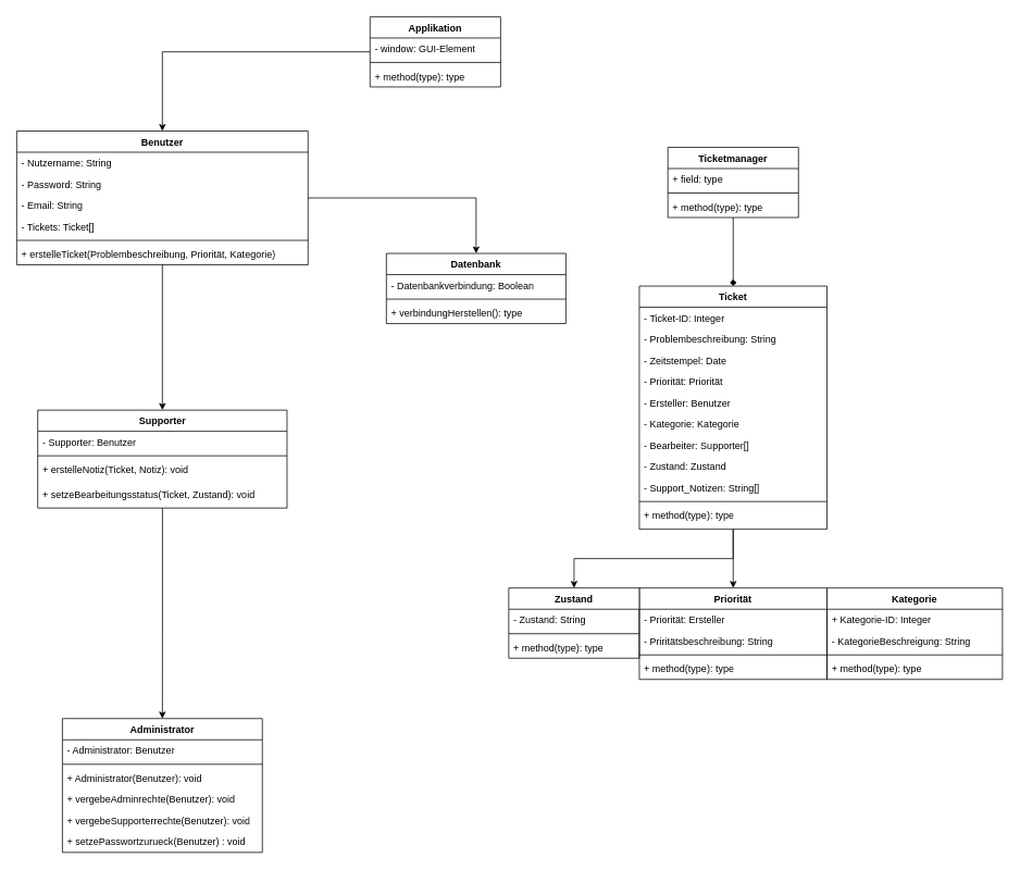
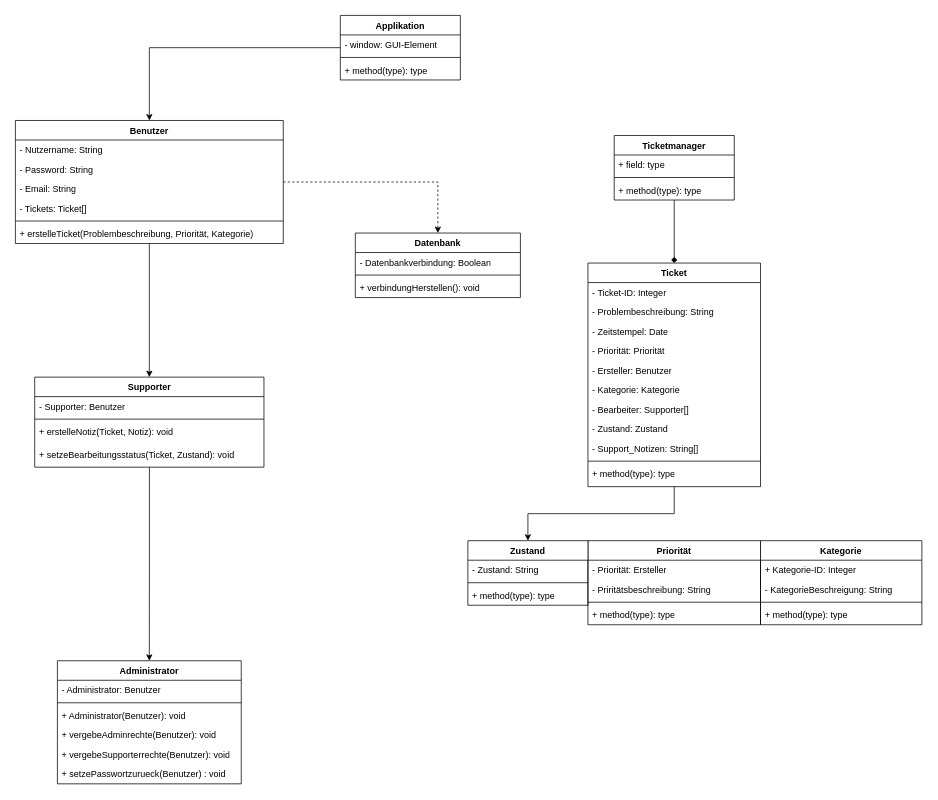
  <mxCell id="0" />
  <mxCell id="1" parent="0" />
  <mxCell id="2" style="edgeStyle=orthogonalEdgeStyle;rounded=0;orthogonalLoop=1;jettySize=auto;html=1;entryX=0.5;entryY=0;entryDx=0;entryDy=0;" parent="1" source="4" target="47" edge="1"><mxGeometry relative="1" as="geometry" /></mxCell>
- <mxCell id="3" style="edgeStyle=orthogonalEdgeStyle;rounded=0;orthogonalLoop=1;jettySize=auto;html=1;entryX=0.5;entryY=0;entryDx=0;entryDy=0;" parent="1" source="4" target="42" edge="1"><mxGeometry relative="1" as="geometry" /></mxCell>
  <mxCell id="4" value="Ticket&lt;div&gt;&lt;br&gt;&lt;/div&gt;" style="swimlane;fontStyle=1;align=center;verticalAlign=top;childLayout=stackLayout;horizontal=1;startSize=26;horizontalStack=0;resizeParent=1;resizeParentMax=0;resizeLast=0;collapsible=1;marginBottom=0;whiteSpace=wrap;html=1;" parent="1" vertex="1"><mxGeometry x="783" y="350" width="230" height="298" as="geometry" /></mxCell>
  <mxCell id="5" value="- Ticket-ID: Integer" style="text;strokeColor=none;fillColor=none;align=left;verticalAlign=top;spacingLeft=4;spacingRight=4;overflow=hidden;rotatable=0;points=[[0,0.5],[1,0.5]];portConstraint=eastwest;whiteSpace=wrap;html=1;" parent="4" vertex="1"><mxGeometry y="26" width="230" height="26" as="geometry" /></mxCell>
  <mxCell id="6" value="- Problembeschreibung: String" style="text;strokeColor=none;fillColor=none;align=left;verticalAlign=top;spacingLeft=4;spacingRight=4;overflow=hidden;rotatable=0;points=[[0,0.5],[1,0.5]];portConstraint=eastwest;whiteSpace=wrap;html=1;" parent="4" vertex="1"><mxGeometry y="52" width="230" height="26" as="geometry" /></mxCell>
  <mxCell id="7" value="- Zeitstempel: Date" style="text;strokeColor=none;fillColor=none;align=left;verticalAlign=top;spacingLeft=4;spacingRight=4;overflow=hidden;rotatable=0;points=[[0,0.5],[1,0.5]];portConstraint=eastwest;whiteSpace=wrap;html=1;" parent="4" vertex="1"><mxGeometry y="78" width="230" height="26" as="geometry" /></mxCell>
  <mxCell id="8" value="- Priorität: Priorität" style="text;strokeColor=none;fillColor=none;align=left;verticalAlign=top;spacingLeft=4;spacingRight=4;overflow=hidden;rotatable=0;points=[[0,0.5],[1,0.5]];portConstraint=eastwest;whiteSpace=wrap;html=1;" parent="4" vertex="1"><mxGeometry y="104" width="230" height="26" as="geometry" /></mxCell>
  <mxCell id="9" value="- Ersteller: Benutzer" style="text;strokeColor=none;fillColor=none;align=left;verticalAlign=top;spacingLeft=4;spacingRight=4;overflow=hidden;rotatable=0;points=[[0,0.5],[1,0.5]];portConstraint=eastwest;whiteSpace=wrap;html=1;" parent="4" vertex="1"><mxGeometry y="130" width="230" height="26" as="geometry" /></mxCell>
  <mxCell id="10" value="- Kategorie: Kategorie" style="text;strokeColor=none;fillColor=none;align=left;verticalAlign=top;spacingLeft=4;spacingRight=4;overflow=hidden;rotatable=0;points=[[0,0.5],[1,0.5]];portConstraint=eastwest;whiteSpace=wrap;html=1;" parent="4" vertex="1"><mxGeometry y="156" width="230" height="26" as="geometry" /></mxCell>
  <mxCell id="11" value="- Bearbeiter: Supporter[]" style="text;strokeColor=none;fillColor=none;align=left;verticalAlign=top;spacingLeft=4;spacingRight=4;overflow=hidden;rotatable=0;points=[[0,0.5],[1,0.5]];portConstraint=eastwest;whiteSpace=wrap;html=1;" parent="4" vertex="1"><mxGeometry y="182" width="230" height="26" as="geometry" /></mxCell>
  <mxCell id="12" value="- Zustand: Zustand" style="text;strokeColor=none;fillColor=none;align=left;verticalAlign=top;spacingLeft=4;spacingRight=4;overflow=hidden;rotatable=0;points=[[0,0.5],[1,0.5]];portConstraint=eastwest;whiteSpace=wrap;html=1;" parent="4" vertex="1"><mxGeometry y="208" width="230" height="26" as="geometry" /></mxCell>
  <mxCell id="13" value="- Support_Notizen: String[]" style="text;strokeColor=none;fillColor=none;align=left;verticalAlign=top;spacingLeft=4;spacingRight=4;overflow=hidden;rotatable=0;points=[[0,0.5],[1,0.5]];portConstraint=eastwest;whiteSpace=wrap;html=1;" parent="4" vertex="1"><mxGeometry y="234" width="230" height="26" as="geometry" /></mxCell>
  <mxCell id="14" value="" style="line;strokeWidth=1;fillColor=none;align=left;verticalAlign=middle;spacingTop=-1;spacingLeft=3;spacingRight=3;rotatable=0;labelPosition=right;points=[];portConstraint=eastwest;strokeColor=inherit;" parent="4" vertex="1"><mxGeometry y="260" width="230" height="8" as="geometry" /></mxCell>
  <mxCell id="15" value="+ method(type): type" style="text;strokeColor=none;fillColor=none;align=left;verticalAlign=top;spacingLeft=4;spacingRight=4;overflow=hidden;rotatable=0;points=[[0,0.5],[1,0.5]];portConstraint=eastwest;whiteSpace=wrap;html=1;" parent="4" vertex="1"><mxGeometry y="268" width="230" height="30" as="geometry" /></mxCell>
  <mxCell id="16" value="Datenbank" style="swimlane;fontStyle=1;align=center;verticalAlign=top;childLayout=stackLayout;horizontal=1;startSize=26;horizontalStack=0;resizeParent=1;resizeParentMax=0;resizeLast=0;collapsible=1;marginBottom=0;whiteSpace=wrap;html=1;" parent="1" vertex="1"><mxGeometry x="473" y="310" width="220" height="86" as="geometry" /></mxCell>
  <mxCell id="17" value="- Datenbankverbindung: Boolean" style="text;strokeColor=none;fillColor=none;align=left;verticalAlign=top;spacingLeft=4;spacingRight=4;overflow=hidden;rotatable=0;points=[[0,0.5],[1,0.5]];portConstraint=eastwest;whiteSpace=wrap;html=1;" parent="16" vertex="1"><mxGeometry y="26" width="220" height="26" as="geometry" /></mxCell>
  <mxCell id="18" value="" style="line;strokeWidth=1;fillColor=none;align=left;verticalAlign=middle;spacingTop=-1;spacingLeft=3;spacingRight=3;rotatable=0;labelPosition=right;points=[];portConstraint=eastwest;strokeColor=inherit;" parent="16" vertex="1"><mxGeometry y="52" width="220" height="8" as="geometry" /></mxCell>
- <mxCell id="19" value="+ verbindungHerstellen(): type" style="text;strokeColor=none;fillColor=none;align=left;verticalAlign=top;spacingLeft=4;spacingRight=4;overflow=hidden;rotatable=0;points=[[0,0.5],[1,0.5]];portConstraint=eastwest;whiteSpace=wrap;html=1;" parent="16" vertex="1"><mxGeometry y="60" width="220" height="26" as="geometry" /></mxCell>
+ <mxCell id="19" value="+ verbindungHerstellen(): void" style="text;strokeColor=none;fillColor=none;align=left;verticalAlign=top;spacingLeft=4;spacingRight=4;overflow=hidden;rotatable=0;points=[[0,0.5],[1,0.5]];portConstraint=eastwest;whiteSpace=wrap;html=1;" parent="16" vertex="1"><mxGeometry y="60" width="220" height="26" as="geometry" /></mxCell>
  <mxCell id="20" style="edgeStyle=orthogonalEdgeStyle;rounded=0;orthogonalLoop=1;jettySize=auto;html=1;entryX=0.5;entryY=0;entryDx=0;entryDy=0;" parent="1" source="22" target="30" edge="1"><mxGeometry relative="1" as="geometry" /></mxCell>
- <mxCell id="21" style="edgeStyle=orthogonalEdgeStyle;rounded=0;orthogonalLoop=1;jettySize=auto;html=1;entryX=0.5;entryY=0;entryDx=0;entryDy=0;" parent="1" source="22" target="16" edge="1"><mxGeometry relative="1" as="geometry" /></mxCell>
+ <mxCell id="21" style="edgeStyle=orthogonalEdgeStyle;rounded=0;orthogonalLoop=1;jettySize=auto;html=1;entryX=0.5;entryY=0;entryDx=0;entryDy=0;dashed=1;" parent="1" source="22" target="16" edge="1"><mxGeometry relative="1" as="geometry" /></mxCell>
  <mxCell id="22" value="Benutzer" style="swimlane;fontStyle=1;align=center;verticalAlign=top;childLayout=stackLayout;horizontal=1;startSize=26;horizontalStack=0;resizeParent=1;resizeParentMax=0;resizeLast=0;collapsible=1;marginBottom=0;whiteSpace=wrap;html=1;" parent="1" vertex="1"><mxGeometry x="20" y="160" width="357" height="164" as="geometry" /></mxCell>
  <mxCell id="23" value="- Nutzername: String" style="text;strokeColor=none;fillColor=none;align=left;verticalAlign=top;spacingLeft=4;spacingRight=4;overflow=hidden;rotatable=0;points=[[0,0.5],[1,0.5]];portConstraint=eastwest;whiteSpace=wrap;html=1;" parent="22" vertex="1"><mxGeometry y="26" width="357" height="26" as="geometry" /></mxCell>
  <mxCell id="24" value="- Password: String" style="text;strokeColor=none;fillColor=none;align=left;verticalAlign=top;spacingLeft=4;spacingRight=4;overflow=hidden;rotatable=0;points=[[0,0.5],[1,0.5]];portConstraint=eastwest;whiteSpace=wrap;html=1;" parent="22" vertex="1"><mxGeometry y="52" width="357" height="26" as="geometry" /></mxCell>
  <mxCell id="25" value="- Email: String" style="text;strokeColor=none;fillColor=none;align=left;verticalAlign=top;spacingLeft=4;spacingRight=4;overflow=hidden;rotatable=0;points=[[0,0.5],[1,0.5]];portConstraint=eastwest;whiteSpace=wrap;html=1;" parent="22" vertex="1"><mxGeometry y="78" width="357" height="26" as="geometry" /></mxCell>
  <mxCell id="26" value="- Tickets: Ticket[]" style="text;strokeColor=none;fillColor=none;align=left;verticalAlign=top;spacingLeft=4;spacingRight=4;overflow=hidden;rotatable=0;points=[[0,0.5],[1,0.5]];portConstraint=eastwest;whiteSpace=wrap;html=1;" parent="22" vertex="1"><mxGeometry y="104" width="357" height="26" as="geometry" /></mxCell>
  <mxCell id="27" value="" style="line;strokeWidth=1;fillColor=none;align=left;verticalAlign=middle;spacingTop=-1;spacingLeft=3;spacingRight=3;rotatable=0;labelPosition=right;points=[];portConstraint=eastwest;strokeColor=inherit;" parent="22" vertex="1"><mxGeometry y="130" width="357" height="8" as="geometry" /></mxCell>
  <mxCell id="28" value="+ erstelleTicket(Problembeschreibung, Priorität, Kategorie)" style="text;strokeColor=none;fillColor=none;align=left;verticalAlign=top;spacingLeft=4;spacingRight=4;overflow=hidden;rotatable=0;points=[[0,0.5],[1,0.5]];portConstraint=eastwest;whiteSpace=wrap;html=1;" parent="22" vertex="1"><mxGeometry y="138" width="357" height="26" as="geometry" /></mxCell>
  <mxCell id="29" style="edgeStyle=orthogonalEdgeStyle;rounded=0;orthogonalLoop=1;jettySize=auto;html=1;entryX=0.5;entryY=0;entryDx=0;entryDy=0;" parent="1" source="30" target="35" edge="1"><mxGeometry relative="1" as="geometry" /></mxCell>
  <mxCell id="30" value="Supporter" style="swimlane;fontStyle=1;align=center;verticalAlign=top;childLayout=stackLayout;horizontal=1;startSize=26;horizontalStack=0;resizeParent=1;resizeParentMax=0;resizeLast=0;collapsible=1;marginBottom=0;whiteSpace=wrap;html=1;" parent="1" vertex="1"><mxGeometry x="45.75" y="502" width="305.5" height="120" as="geometry" /></mxCell>
  <mxCell id="31" value="- Supporter: Benutzer" style="text;strokeColor=none;fillColor=none;align=left;verticalAlign=top;spacingLeft=4;spacingRight=4;overflow=hidden;rotatable=0;points=[[0,0.5],[1,0.5]];portConstraint=eastwest;whiteSpace=wrap;html=1;" parent="30" vertex="1"><mxGeometry y="26" width="305.5" height="26" as="geometry" /></mxCell>
  <mxCell id="32" value="" style="line;strokeWidth=1;fillColor=none;align=left;verticalAlign=middle;spacingTop=-1;spacingLeft=3;spacingRight=3;rotatable=0;labelPosition=right;points=[];portConstraint=eastwest;strokeColor=inherit;" parent="30" vertex="1"><mxGeometry y="52" width="305.5" height="8" as="geometry" /></mxCell>
  <mxCell id="33" value="+ erstelleNotiz(Ticket, Notiz): void" style="text;strokeColor=none;fillColor=none;align=left;verticalAlign=top;spacingLeft=4;spacingRight=4;overflow=hidden;rotatable=0;points=[[0,0.5],[1,0.5]];portConstraint=eastwest;whiteSpace=wrap;html=1;" parent="30" vertex="1"><mxGeometry y="60" width="305.5" height="30" as="geometry" /></mxCell>
  <mxCell id="34" value="+ setzeBearbeitungsstatus(Ticket, Zustand): void" style="text;strokeColor=none;fillColor=none;align=left;verticalAlign=top;spacingLeft=4;spacingRight=4;overflow=hidden;rotatable=0;points=[[0,0.5],[1,0.5]];portConstraint=eastwest;whiteSpace=wrap;html=1;" parent="30" vertex="1"><mxGeometry y="90" width="305.5" height="30" as="geometry" /></mxCell>
  <mxCell id="35" value="Administrator" style="swimlane;fontStyle=1;align=center;verticalAlign=top;childLayout=stackLayout;horizontal=1;startSize=26;horizontalStack=0;resizeParent=1;resizeParentMax=0;resizeLast=0;collapsible=1;marginBottom=0;whiteSpace=wrap;html=1;" parent="1" vertex="1"><mxGeometry x="76" y="880" width="245" height="164" as="geometry" /></mxCell>
  <mxCell id="36" value="- Administrator: Benutzer" style="text;strokeColor=none;fillColor=none;align=left;verticalAlign=top;spacingLeft=4;spacingRight=4;overflow=hidden;rotatable=0;points=[[0,0.5],[1,0.5]];portConstraint=eastwest;whiteSpace=wrap;html=1;" parent="35" vertex="1"><mxGeometry y="26" width="245" height="26" as="geometry" /></mxCell>
  <mxCell id="37" value="" style="line;strokeWidth=1;fillColor=none;align=left;verticalAlign=middle;spacingTop=-1;spacingLeft=3;spacingRight=3;rotatable=0;labelPosition=right;points=[];portConstraint=eastwest;strokeColor=inherit;" parent="35" vertex="1"><mxGeometry y="52" width="245" height="8" as="geometry" /></mxCell>
  <mxCell id="38" value="+ Administrator(Benutzer): void" style="text;strokeColor=none;fillColor=none;align=left;verticalAlign=top;spacingLeft=4;spacingRight=4;overflow=hidden;rotatable=0;points=[[0,0.5],[1,0.5]];portConstraint=eastwest;whiteSpace=wrap;html=1;" parent="35" vertex="1"><mxGeometry y="60" width="245" height="26" as="geometry" /></mxCell>
  <mxCell id="39" value="+ vergebeAdminrechte(Benutzer): void" style="text;strokeColor=none;fillColor=none;align=left;verticalAlign=top;spacingLeft=4;spacingRight=4;overflow=hidden;rotatable=0;points=[[0,0.5],[1,0.5]];portConstraint=eastwest;whiteSpace=wrap;html=1;" parent="35" vertex="1"><mxGeometry y="86" width="245" height="26" as="geometry" /></mxCell>
  <mxCell id="40" value="+ vergebeSupporterrechte(Benutzer): void" style="text;strokeColor=none;fillColor=none;align=left;verticalAlign=top;spacingLeft=4;spacingRight=4;overflow=hidden;rotatable=0;points=[[0,0.5],[1,0.5]];portConstraint=eastwest;whiteSpace=wrap;html=1;" parent="35" vertex="1"><mxGeometry y="112" width="245" height="26" as="geometry" /></mxCell>
  <mxCell id="41" value="+ setzePasswortzurueck(Benutzer) : void" style="text;strokeColor=none;fillColor=none;align=left;verticalAlign=top;spacingLeft=4;spacingRight=4;overflow=hidden;rotatable=0;points=[[0,0.5],[1,0.5]];portConstraint=eastwest;whiteSpace=wrap;html=1;" parent="35" vertex="1"><mxGeometry y="138" width="245" height="26" as="geometry" /></mxCell>
  <mxCell id="42" value="Priorität" style="swimlane;fontStyle=1;align=center;verticalAlign=top;childLayout=stackLayout;horizontal=1;startSize=26;horizontalStack=0;resizeParent=1;resizeParentMax=0;resizeLast=0;collapsible=1;marginBottom=0;whiteSpace=wrap;html=1;" parent="1" vertex="1"><mxGeometry x="783" y="720" width="230" height="112" as="geometry" /></mxCell>
  <mxCell id="43" value="- Priorität: Ersteller" style="text;strokeColor=none;fillColor=none;align=left;verticalAlign=top;spacingLeft=4;spacingRight=4;overflow=hidden;rotatable=0;points=[[0,0.5],[1,0.5]];portConstraint=eastwest;whiteSpace=wrap;html=1;" parent="42" vertex="1"><mxGeometry y="26" width="230" height="26" as="geometry" /></mxCell>
  <mxCell id="44" value="- Priritätsbeschreibung: String" style="text;strokeColor=none;fillColor=none;align=left;verticalAlign=top;spacingLeft=4;spacingRight=4;overflow=hidden;rotatable=0;points=[[0,0.5],[1,0.5]];portConstraint=eastwest;whiteSpace=wrap;html=1;" parent="42" vertex="1"><mxGeometry y="52" width="230" height="26" as="geometry" /></mxCell>
  <mxCell id="45" value="" style="line;strokeWidth=1;fillColor=none;align=left;verticalAlign=middle;spacingTop=-1;spacingLeft=3;spacingRight=3;rotatable=0;labelPosition=right;points=[];portConstraint=eastwest;strokeColor=inherit;" parent="42" vertex="1"><mxGeometry y="78" width="230" height="8" as="geometry" /></mxCell>
  <mxCell id="46" value="+ method(type): type" style="text;strokeColor=none;fillColor=none;align=left;verticalAlign=top;spacingLeft=4;spacingRight=4;overflow=hidden;rotatable=0;points=[[0,0.5],[1,0.5]];portConstraint=eastwest;whiteSpace=wrap;html=1;" parent="42" vertex="1"><mxGeometry y="86" width="230" height="26" as="geometry" /></mxCell>
  <mxCell id="47" value="Zustand" style="swimlane;fontStyle=1;align=center;verticalAlign=top;childLayout=stackLayout;horizontal=1;startSize=26;horizontalStack=0;resizeParent=1;resizeParentMax=0;resizeLast=0;collapsible=1;marginBottom=0;whiteSpace=wrap;html=1;" parent="1" vertex="1"><mxGeometry x="623" y="720" width="160" height="86" as="geometry" /></mxCell>
  <mxCell id="48" value="- Zustand: String" style="text;strokeColor=none;fillColor=none;align=left;verticalAlign=top;spacingLeft=4;spacingRight=4;overflow=hidden;rotatable=0;points=[[0,0.5],[1,0.5]];portConstraint=eastwest;whiteSpace=wrap;html=1;" parent="47" vertex="1"><mxGeometry y="26" width="160" height="26" as="geometry" /></mxCell>
  <mxCell id="49" value="" style="line;strokeWidth=1;fillColor=none;align=left;verticalAlign=middle;spacingTop=-1;spacingLeft=3;spacingRight=3;rotatable=0;labelPosition=right;points=[];portConstraint=eastwest;strokeColor=inherit;" parent="47" vertex="1"><mxGeometry y="52" width="160" height="8" as="geometry" /></mxCell>
  <mxCell id="50" value="+ method(type): type" style="text;strokeColor=none;fillColor=none;align=left;verticalAlign=top;spacingLeft=4;spacingRight=4;overflow=hidden;rotatable=0;points=[[0,0.5],[1,0.5]];portConstraint=eastwest;whiteSpace=wrap;html=1;" parent="47" vertex="1"><mxGeometry y="60" width="160" height="26" as="geometry" /></mxCell>
  <mxCell id="51" style="edgeStyle=orthogonalEdgeStyle;rounded=0;orthogonalLoop=1;jettySize=auto;html=1;" parent="1" source="52" target="22" edge="1"><mxGeometry relative="1" as="geometry" /></mxCell>
  <mxCell id="52" value="Applikation" style="swimlane;fontStyle=1;align=center;verticalAlign=top;childLayout=stackLayout;horizontal=1;startSize=26;horizontalStack=0;resizeParent=1;resizeParentMax=0;resizeLast=0;collapsible=1;marginBottom=0;whiteSpace=wrap;html=1;" parent="1" vertex="1"><mxGeometry x="453" y="20" width="160" height="86" as="geometry" /></mxCell>
  <mxCell id="53" value="- window: GUI-Element" style="text;strokeColor=none;fillColor=none;align=left;verticalAlign=top;spacingLeft=4;spacingRight=4;overflow=hidden;rotatable=0;points=[[0,0.5],[1,0.5]];portConstraint=eastwest;whiteSpace=wrap;html=1;" parent="52" vertex="1"><mxGeometry y="26" width="160" height="26" as="geometry" /></mxCell>
  <mxCell id="54" value="" style="line;strokeWidth=1;fillColor=none;align=left;verticalAlign=middle;spacingTop=-1;spacingLeft=3;spacingRight=3;rotatable=0;labelPosition=right;points=[];portConstraint=eastwest;strokeColor=inherit;" parent="52" vertex="1"><mxGeometry y="52" width="160" height="8" as="geometry" /></mxCell>
  <mxCell id="55" value="+ method(type): type" style="text;strokeColor=none;fillColor=none;align=left;verticalAlign=top;spacingLeft=4;spacingRight=4;overflow=hidden;rotatable=0;points=[[0,0.5],[1,0.5]];portConstraint=eastwest;whiteSpace=wrap;html=1;" parent="52" vertex="1"><mxGeometry y="60" width="160" height="26" as="geometry" /></mxCell>
  <mxCell id="56" style="edgeStyle=orthogonalEdgeStyle;rounded=0;orthogonalLoop=1;jettySize=auto;html=1;entryX=0.5;entryY=0;entryDx=0;entryDy=0;endArrow=diamond;" parent="1" source="57" target="4" edge="1"><mxGeometry relative="1" as="geometry" /></mxCell>
  <mxCell id="57" value="Ticketmanager" style="swimlane;fontStyle=1;align=center;verticalAlign=top;childLayout=stackLayout;horizontal=1;startSize=26;horizontalStack=0;resizeParent=1;resizeParentMax=0;resizeLast=0;collapsible=1;marginBottom=0;whiteSpace=wrap;html=1;" parent="1" vertex="1"><mxGeometry x="818" y="180" width="160" height="86" as="geometry" /></mxCell>
  <mxCell id="58" value="+ field: type" style="text;strokeColor=none;fillColor=none;align=left;verticalAlign=top;spacingLeft=4;spacingRight=4;overflow=hidden;rotatable=0;points=[[0,0.5],[1,0.5]];portConstraint=eastwest;whiteSpace=wrap;html=1;" parent="57" vertex="1"><mxGeometry y="26" width="160" height="26" as="geometry" /></mxCell>
  <mxCell id="59" value="" style="line;strokeWidth=1;fillColor=none;align=left;verticalAlign=middle;spacingTop=-1;spacingLeft=3;spacingRight=3;rotatable=0;labelPosition=right;points=[];portConstraint=eastwest;strokeColor=inherit;" parent="57" vertex="1"><mxGeometry y="52" width="160" height="8" as="geometry" /></mxCell>
  <mxCell id="60" value="+ method(type): type" style="text;strokeColor=none;fillColor=none;align=left;verticalAlign=top;spacingLeft=4;spacingRight=4;overflow=hidden;rotatable=0;points=[[0,0.5],[1,0.5]];portConstraint=eastwest;whiteSpace=wrap;html=1;" parent="57" vertex="1"><mxGeometry y="60" width="160" height="26" as="geometry" /></mxCell>
  <mxCell id="61" value="Kategorie" style="swimlane;fontStyle=1;align=center;verticalAlign=top;childLayout=stackLayout;horizontal=1;startSize=26;horizontalStack=0;resizeParent=1;resizeParentMax=0;resizeLast=0;collapsible=1;marginBottom=0;whiteSpace=wrap;html=1;" parent="1" vertex="1"><mxGeometry x="1013" y="720" width="215" height="112" as="geometry" /></mxCell>
  <mxCell id="62" value="+ Kategorie-ID: Integer" style="text;strokeColor=none;fillColor=none;align=left;verticalAlign=top;spacingLeft=4;spacingRight=4;overflow=hidden;rotatable=0;points=[[0,0.5],[1,0.5]];portConstraint=eastwest;whiteSpace=wrap;html=1;" parent="61" vertex="1"><mxGeometry y="26" width="215" height="26" as="geometry" /></mxCell>
  <mxCell id="63" value="- KategorieBeschreigung: String" style="text;strokeColor=none;fillColor=none;align=left;verticalAlign=top;spacingLeft=4;spacingRight=4;overflow=hidden;rotatable=0;points=[[0,0.5],[1,0.5]];portConstraint=eastwest;whiteSpace=wrap;html=1;" parent="61" vertex="1"><mxGeometry y="52" width="215" height="26" as="geometry" /></mxCell>
  <mxCell id="64" value="" style="line;strokeWidth=1;fillColor=none;align=left;verticalAlign=middle;spacingTop=-1;spacingLeft=3;spacingRight=3;rotatable=0;labelPosition=right;points=[];portConstraint=eastwest;strokeColor=inherit;" parent="61" vertex="1"><mxGeometry y="78" width="215" height="8" as="geometry" /></mxCell>
  <mxCell id="65" value="+ method(type): type" style="text;strokeColor=none;fillColor=none;align=left;verticalAlign=top;spacingLeft=4;spacingRight=4;overflow=hidden;rotatable=0;points=[[0,0.5],[1,0.5]];portConstraint=eastwest;whiteSpace=wrap;html=1;" parent="61" vertex="1"><mxGeometry y="86" width="215" height="26" as="geometry" /></mxCell>
